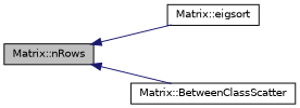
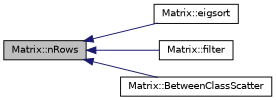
  digraph {
    rankdir=LR
    node [color=black fontname=Helvetica fontsize=10 shape=record]
    edge [color=midnightblue dir=back fontname=Helvetica fontsize=10 labelfontname=Helvetica labelfontsize=10 style=solid]
    n1 [fillcolor=grey75 fontcolor=black height=0.2 label="Matrix::nRows" style=filled width=0.4]
    n2 [height=0.2 label="Matrix::eigsort" width=0.4]
+   n3 [height=0.2 label="Matrix::filter" width=0.4]
    n4 [height=0.2 label="Matrix::BetweenClassScatter" width=0.4]
    n1 -> n2
+   n1 -> n3
    n1 -> n4
  }
